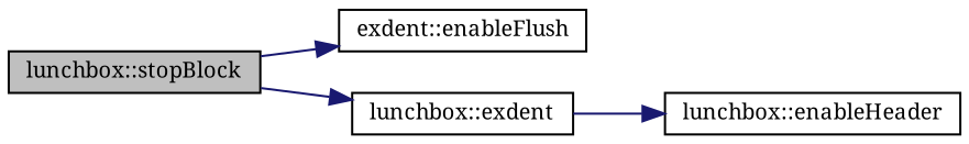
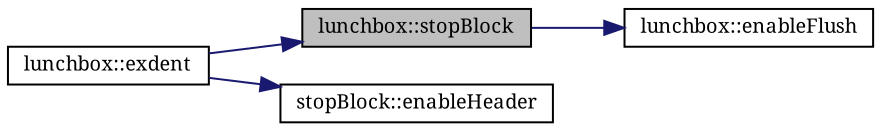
  digraph {
    fontname="Noto Serif"
    rankdir=LR
    node [color=black fillcolor=white fontname="Noto Serif" fontsize=10 shape=record style=filled]
    edge [color=midnightblue fontname="Noto Serif" fontsize=10 labelfontname=Sans labelfontsize=10 style=solid]
    n1 [fillcolor=grey75 fontcolor=black height=0.2 label="lunchbox::stopBlock" width=0.4]
-   n2 [height=0.2 label="exdent::enableFlush" width=0.4]
+   n2 [height=0.2 label="lunchbox::enableFlush" width=0.4]
    n3 [height=0.2 label="lunchbox::exdent" width=0.4]
-   n4 [height=0.2 label="lunchbox::enableHeader" width=0.4]
+   n4 [height=0.2 label="stopBlock::enableHeader" width=0.4]
    n1 -> n2
-   n1 -> n3
+   n3 -> n1
    n3 -> n4
  }
